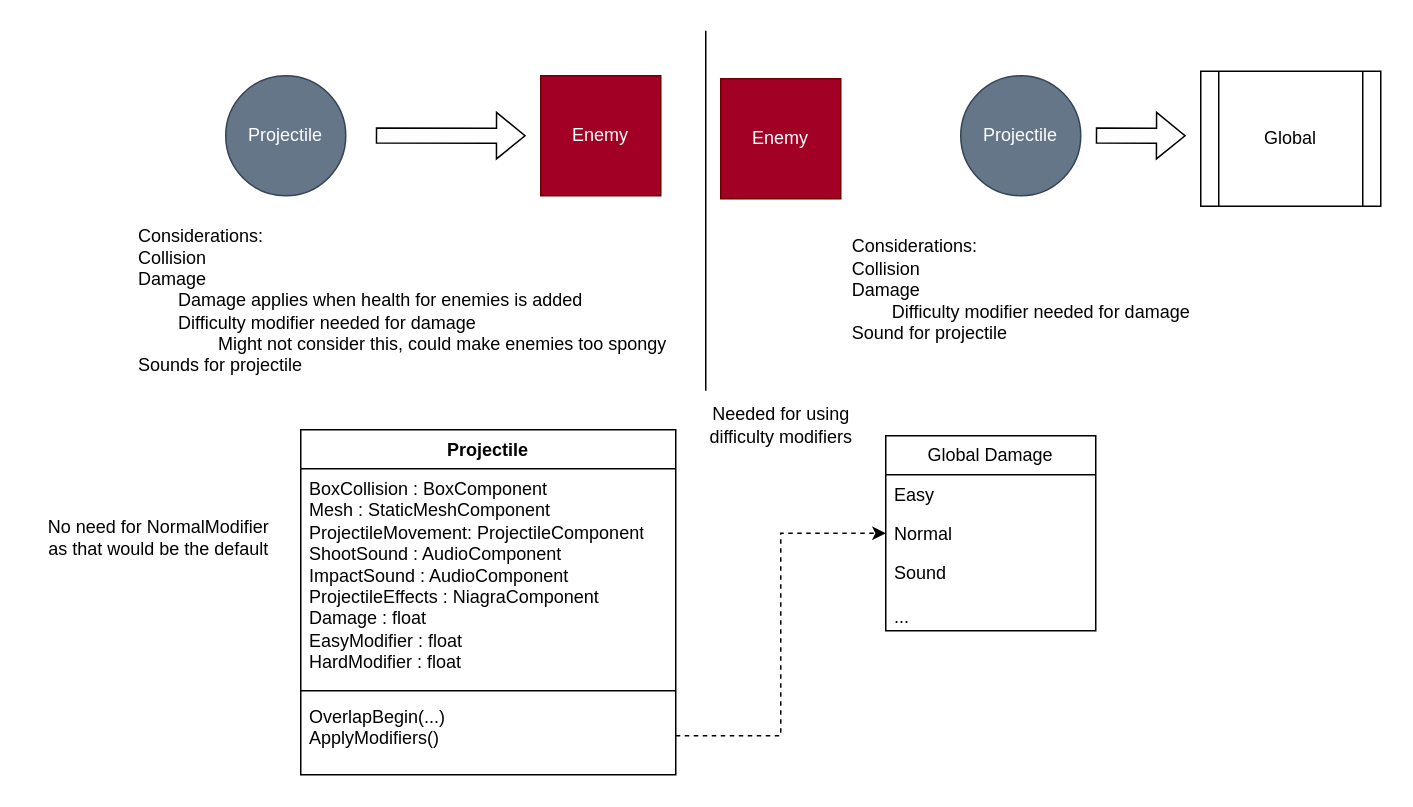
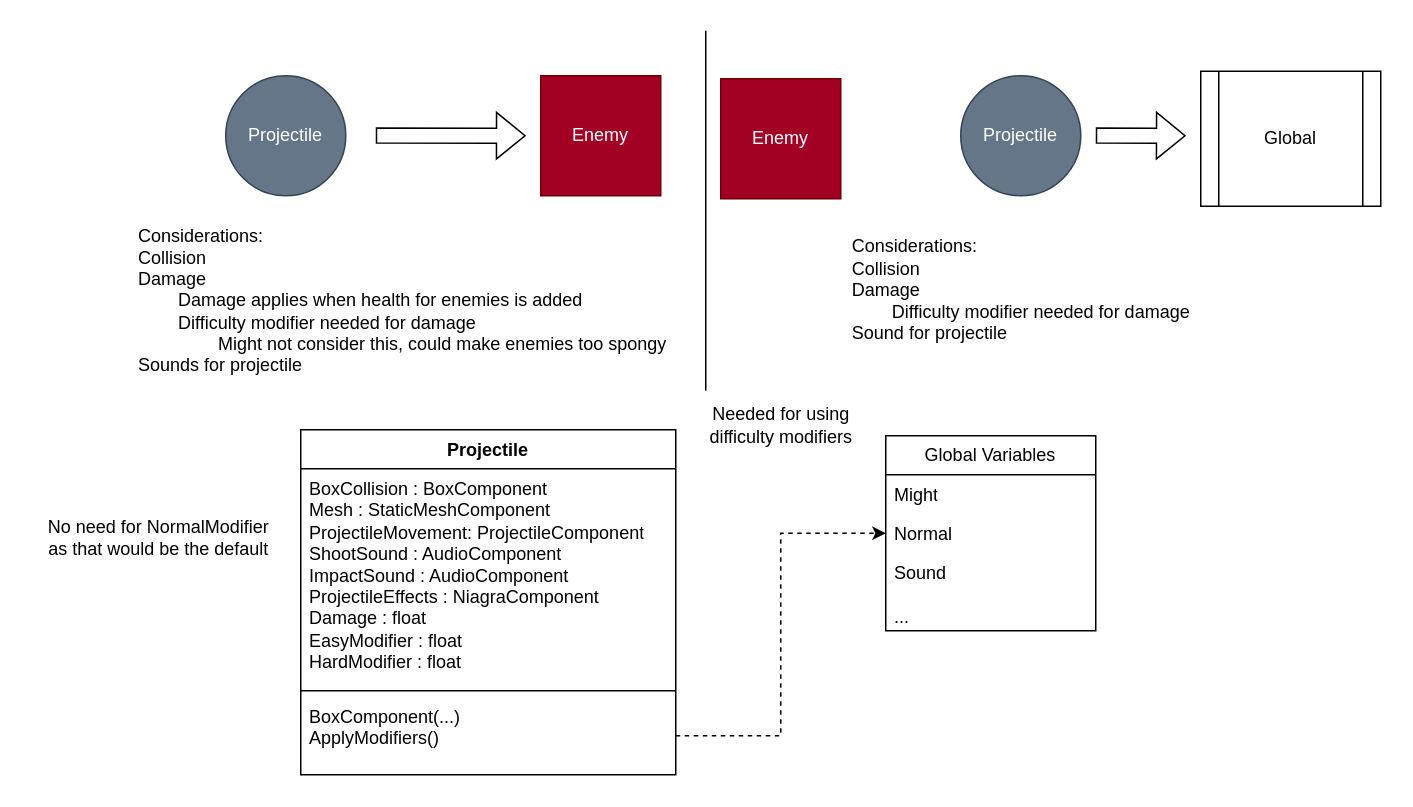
  <mxCell id="0" />
  <mxCell id="1" parent="0" />
  <mxCell id="2" value="Projectile" style="ellipse;whiteSpace=wrap;html=1;aspect=fixed;fillColor=#647687;fontColor=#ffffff;strokeColor=#314354;" parent="1" vertex="1"><mxGeometry x="150" y="50" width="80" height="80" as="geometry" /></mxCell>
  <mxCell id="3" value="" style="shape=flexArrow;endArrow=classic;html=1;rounded=0;" parent="1" edge="1"><mxGeometry width="50" height="50" relative="1" as="geometry"><mxPoint x="250" y="89.8" as="sourcePoint" /><mxPoint x="350" y="90" as="targetPoint" /></mxGeometry></mxCell>
  <mxCell id="4" value="Enemy" style="whiteSpace=wrap;html=1;aspect=fixed;fillColor=#a20025;strokeColor=#6F0000;fontColor=#ffffff;" parent="1" vertex="1"><mxGeometry x="360" y="50" width="80" height="80" as="geometry" /></mxCell>
  <mxCell id="5" value="Enemy" style="whiteSpace=wrap;html=1;aspect=fixed;fillColor=#a20025;strokeColor=#6F0000;fontColor=#ffffff;" parent="1" vertex="1"><mxGeometry x="480" y="52" width="80" height="80" as="geometry" /></mxCell>
  <mxCell id="6" value="Considerations:&lt;br&gt;Collision&lt;br&gt;Damage&lt;br&gt;&lt;span style=&quot;white-space: pre;&quot;&gt;&#09;&lt;/span&gt;Damage applies when health for enemies is added&lt;br&gt;&lt;span style=&quot;white-space: pre;&quot;&gt;&#09;&lt;/span&gt;Difficulty modifier needed for damage&lt;br&gt;&lt;span style=&quot;white-space: pre;&quot;&gt;&#09;&lt;/span&gt;&lt;span style=&quot;white-space: pre;&quot;&gt;&#09;&lt;/span&gt;Might not consider this, could make enemies too spongy&lt;br&gt;&lt;div style=&quot;&quot;&gt;&lt;span style=&quot;background-color: initial;&quot;&gt;Sounds for projectile&lt;/span&gt;&lt;/div&gt;" style="text;html=1;align=left;verticalAlign=middle;resizable=0;points=[];autosize=1;strokeColor=none;fillColor=none;" parent="1" vertex="1"><mxGeometry x="90" y="145" width="380" height="110" as="geometry" /></mxCell>
  <mxCell id="7" value="Projectile" style="ellipse;whiteSpace=wrap;html=1;aspect=fixed;fillColor=#647687;fontColor=#ffffff;strokeColor=#314354;" parent="1" vertex="1"><mxGeometry x="640" y="50" width="80" height="80" as="geometry" /></mxCell>
  <mxCell id="8" value="Global" style="shape=process;whiteSpace=wrap;html=1;backgroundOutline=1;" parent="1" vertex="1"><mxGeometry x="800" y="47" width="120" height="90" as="geometry" /></mxCell>
  <mxCell id="9" value="" style="endArrow=none;html=1;rounded=0;" parent="1" edge="1"><mxGeometry width="50" height="50" relative="1" as="geometry"><mxPoint x="470" y="260" as="sourcePoint" /><mxPoint x="470" as="targetPoint" y="20" /><Array as="points"><mxPoint x="470" y="120" /></Array></mxGeometry></mxCell>
  <mxCell id="10" value="" style="shape=flexArrow;endArrow=classic;html=1;rounded=0;" parent="1" edge="1"><mxGeometry width="50" height="50" relative="1" as="geometry"><mxPoint x="730" y="89.8" as="sourcePoint" /><mxPoint x="790" y="90" as="targetPoint" /></mxGeometry></mxCell>
  <mxCell id="11" value="&lt;div style=&quot;text-align: left;&quot;&gt;&lt;span style=&quot;background-color: initial;&quot;&gt;Considerations:&lt;/span&gt;&lt;/div&gt;&lt;div style=&quot;text-align: left;&quot;&gt;&lt;span style=&quot;background-color: initial;&quot;&gt;Collision&lt;/span&gt;&lt;/div&gt;&lt;div style=&quot;text-align: left;&quot;&gt;&lt;span style=&quot;background-color: initial;&quot;&gt;Damage&lt;/span&gt;&lt;/div&gt;&lt;div style=&quot;text-align: left;&quot;&gt;&lt;span style=&quot;background-color: initial;&quot;&gt;&lt;span style=&quot;white-space: pre;&quot;&gt;&#09;&lt;/span&gt;Difficulty modifier needed for damage&lt;br&gt;&lt;/span&gt;&lt;/div&gt;&lt;div style=&quot;text-align: left;&quot;&gt;&lt;span style=&quot;background-color: initial;&quot;&gt;Sound for projectile&lt;/span&gt;&lt;/div&gt;&lt;div style=&quot;text-align: left;&quot;&gt;&lt;span style=&quot;background-color: initial;&quot;&gt;&lt;br&gt;&lt;/span&gt;&lt;/div&gt;" style="text;html=1;align=center;verticalAlign=middle;resizable=0;points=[];autosize=1;strokeColor=none;fillColor=none;" parent="1" vertex="1"><mxGeometry x="555" y="150" width="250" height="100" as="geometry" /></mxCell>
  <mxCell id="12" value="Projectile" style="swimlane;fontStyle=1;align=center;verticalAlign=top;childLayout=stackLayout;horizontal=1;startSize=26;horizontalStack=0;resizeParent=1;resizeParentMax=0;resizeLast=0;collapsible=1;marginBottom=0;whiteSpace=wrap;html=1;" parent="1" vertex="1"><mxGeometry x="200" y="286" width="250" height="230" as="geometry" /></mxCell>
  <mxCell id="13" value="BoxCollision : BoxComponent&lt;br&gt;Mesh : StaticMeshComponent&lt;br&gt;ProjectileMovement: ProjectileComponent&lt;br&gt;ShootSound : AudioComponent&lt;br&gt;ImpactSound : AudioComponent&lt;span style=&quot;white-space: pre;&quot;&gt;&#09;&lt;/span&gt;&lt;br&gt;ProjectileEffects : NiagraComponent&lt;br&gt;Damage : float&lt;br&gt;EasyModifier : float&lt;br&gt;HardModifier : float" style="text;strokeColor=none;fillColor=none;align=left;verticalAlign=top;spacingLeft=4;spacingRight=4;overflow=hidden;rotatable=0;points=[[0,0.5],[1,0.5]];portConstraint=eastwest;whiteSpace=wrap;html=1;" parent="12" vertex="1"><mxGeometry y="26" width="250" height="144" as="geometry" /></mxCell>
  <mxCell id="14" value="" style="line;strokeWidth=1;fillColor=none;align=left;verticalAlign=middle;spacingTop=-1;spacingLeft=3;spacingRight=3;rotatable=0;labelPosition=right;points=[];portConstraint=eastwest;strokeColor=inherit;" parent="12" vertex="1"><mxGeometry y="170" width="250" height="8" as="geometry" /></mxCell>
- <mxCell id="15" value="OverlapBegin(...)&lt;br&gt;ApplyModifiers()" style="text;strokeColor=none;fillColor=none;align=left;verticalAlign=top;spacingLeft=4;spacingRight=4;overflow=hidden;rotatable=0;points=[[0,0.5],[1,0.5]];portConstraint=eastwest;whiteSpace=wrap;html=1;" parent="12" vertex="1"><mxGeometry y="178" width="250" height="52" as="geometry" /></mxCell>
- <mxCell id="16" value="Global Damage" style="swimlane;fontStyle=0;childLayout=stackLayout;horizontal=1;startSize=26;fillColor=none;horizontalStack=0;resizeParent=1;resizeParentMax=0;resizeLast=0;collapsible=1;marginBottom=0;whiteSpace=wrap;html=1;" vertex="1" parent="1"><mxGeometry x="590" y="290" width="140" height="130" as="geometry" /></mxCell>
- <mxCell id="17" value="Easy&lt;br&gt;" style="text;strokeColor=none;fillColor=none;align=left;verticalAlign=top;spacingLeft=4;spacingRight=4;overflow=hidden;rotatable=0;points=[[0,0.5],[1,0.5]];portConstraint=eastwest;whiteSpace=wrap;html=1;" vertex="1" parent="16"><mxGeometry y="26" width="140" height="26" as="geometry" /></mxCell>
+ <mxCell id="15" value="BoxComponent(...)&lt;br&gt;ApplyModifiers()" style="text;strokeColor=none;fillColor=none;align=left;verticalAlign=top;spacingLeft=4;spacingRight=4;overflow=hidden;rotatable=0;points=[[0,0.5],[1,0.5]];portConstraint=eastwest;whiteSpace=wrap;html=1;" parent="12" vertex="1"><mxGeometry y="178" width="250" height="52" as="geometry" /></mxCell>
+ <mxCell id="16" value="Global Variables" style="swimlane;fontStyle=0;childLayout=stackLayout;horizontal=1;startSize=26;fillColor=none;horizontalStack=0;resizeParent=1;resizeParentMax=0;resizeLast=0;collapsible=1;marginBottom=0;whiteSpace=wrap;html=1;" vertex="1" parent="1"><mxGeometry x="590" y="290" width="140" height="130" as="geometry" /></mxCell>
+ <mxCell id="17" value="Might&lt;br&gt;" style="text;strokeColor=none;fillColor=none;align=left;verticalAlign=top;spacingLeft=4;spacingRight=4;overflow=hidden;rotatable=0;points=[[0,0.5],[1,0.5]];portConstraint=eastwest;whiteSpace=wrap;html=1;" vertex="1" parent="16"><mxGeometry y="26" width="140" height="26" as="geometry" /></mxCell>
  <mxCell id="18" value="Normal&lt;span style=&quot;white-space: pre;&quot;&gt;&#09;&lt;/span&gt;" style="text;strokeColor=none;fillColor=none;align=left;verticalAlign=top;spacingLeft=4;spacingRight=4;overflow=hidden;rotatable=0;points=[[0,0.5],[1,0.5]];portConstraint=eastwest;whiteSpace=wrap;html=1;" vertex="1" parent="16"><mxGeometry y="52" width="140" height="26" as="geometry" /></mxCell>
  <mxCell id="19" value="Sound&lt;br&gt;&lt;br&gt;..." style="text;strokeColor=none;fillColor=none;align=left;verticalAlign=top;spacingLeft=4;spacingRight=4;overflow=hidden;rotatable=0;points=[[0,0.5],[1,0.5]];portConstraint=eastwest;whiteSpace=wrap;html=1;" vertex="1" parent="16"><mxGeometry y="78" width="140" height="52" as="geometry" /></mxCell>
  <mxCell id="20" value="Needed for using&lt;br&gt;difficulty modifiers" style="text;html=1;align=center;verticalAlign=middle;resizable=0;points=[];autosize=1;strokeColor=none;fillColor=none;" vertex="1" parent="1"><mxGeometry x="460" y="263" width="120" height="40" as="geometry" /></mxCell>
  <mxCell id="21" style="edgeStyle=orthogonalEdgeStyle;rounded=0;orthogonalLoop=1;jettySize=auto;html=1;exitX=1;exitY=0.5;exitDx=0;exitDy=0;entryX=0;entryY=0.5;entryDx=0;entryDy=0;dashed=1;" edge="1" parent="1" source="15" target="18"><mxGeometry relative="1" as="geometry" /></mxCell>
  <mxCell id="22" value="No need for NormalModifier&lt;br&gt;as that would be the default" style="text;html=1;align=center;verticalAlign=middle;resizable=0;points=[];autosize=1;strokeColor=none;fillColor=none;" vertex="1" parent="1"><mxGeometry x="20" y="338" width="170" height="40" as="geometry" /></mxCell>
